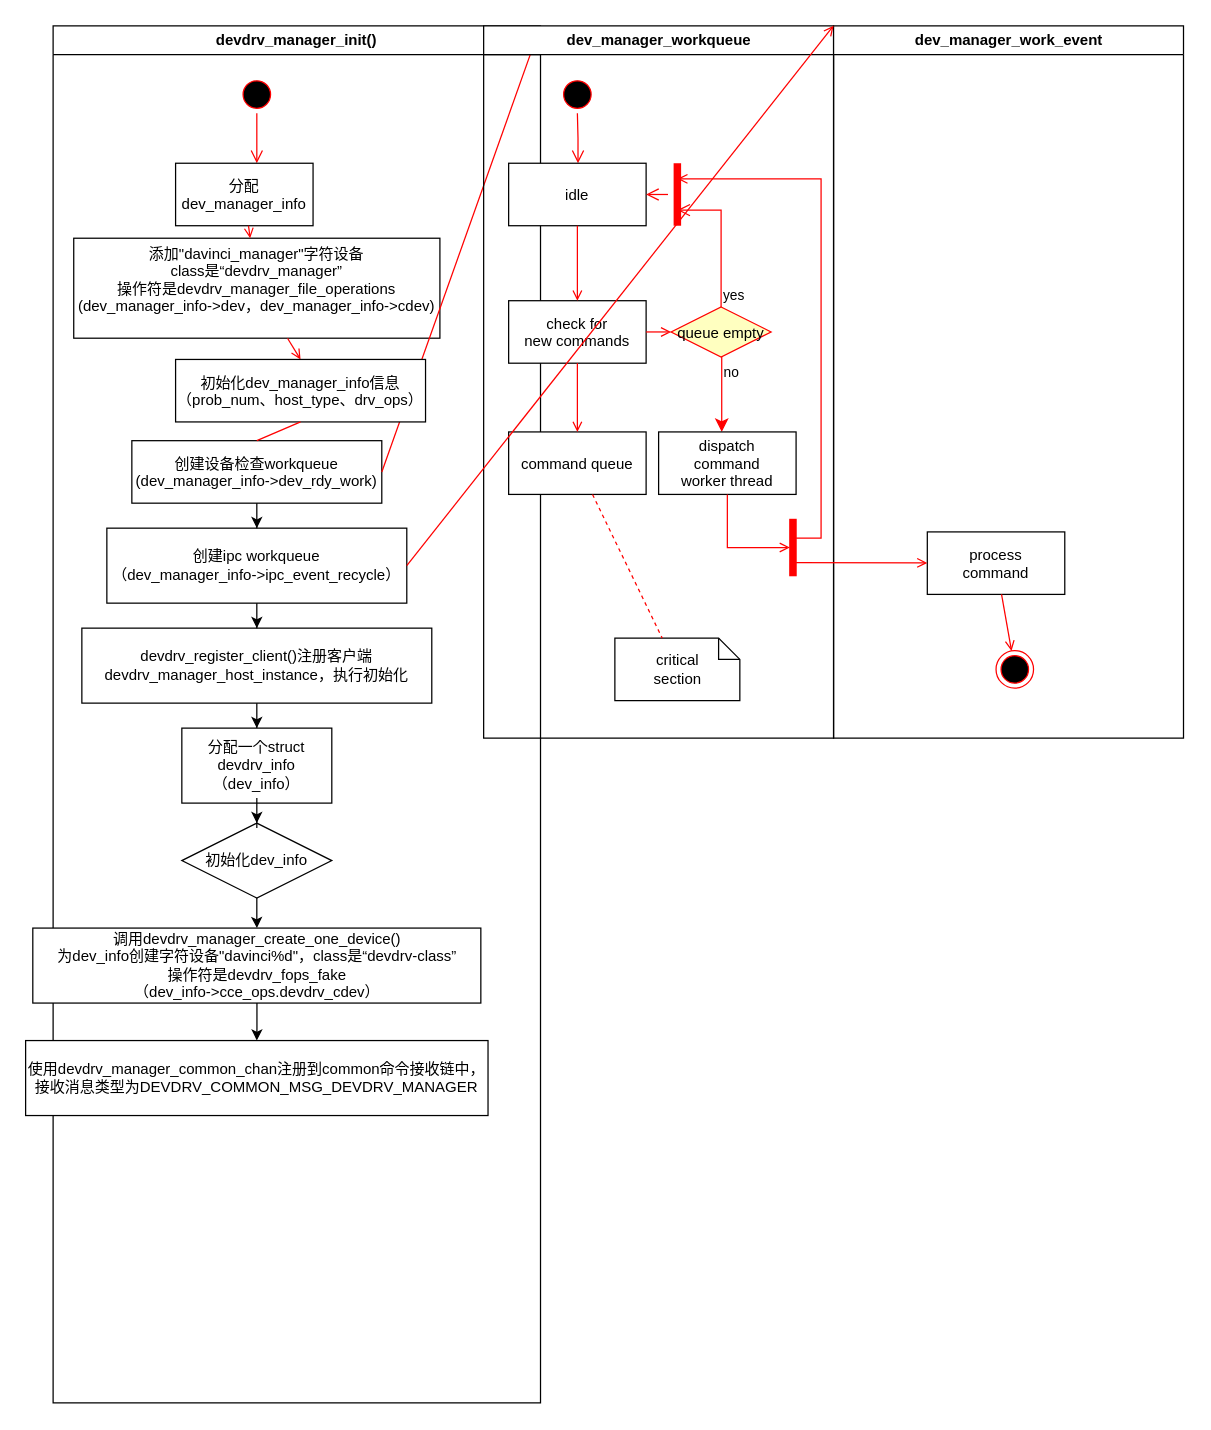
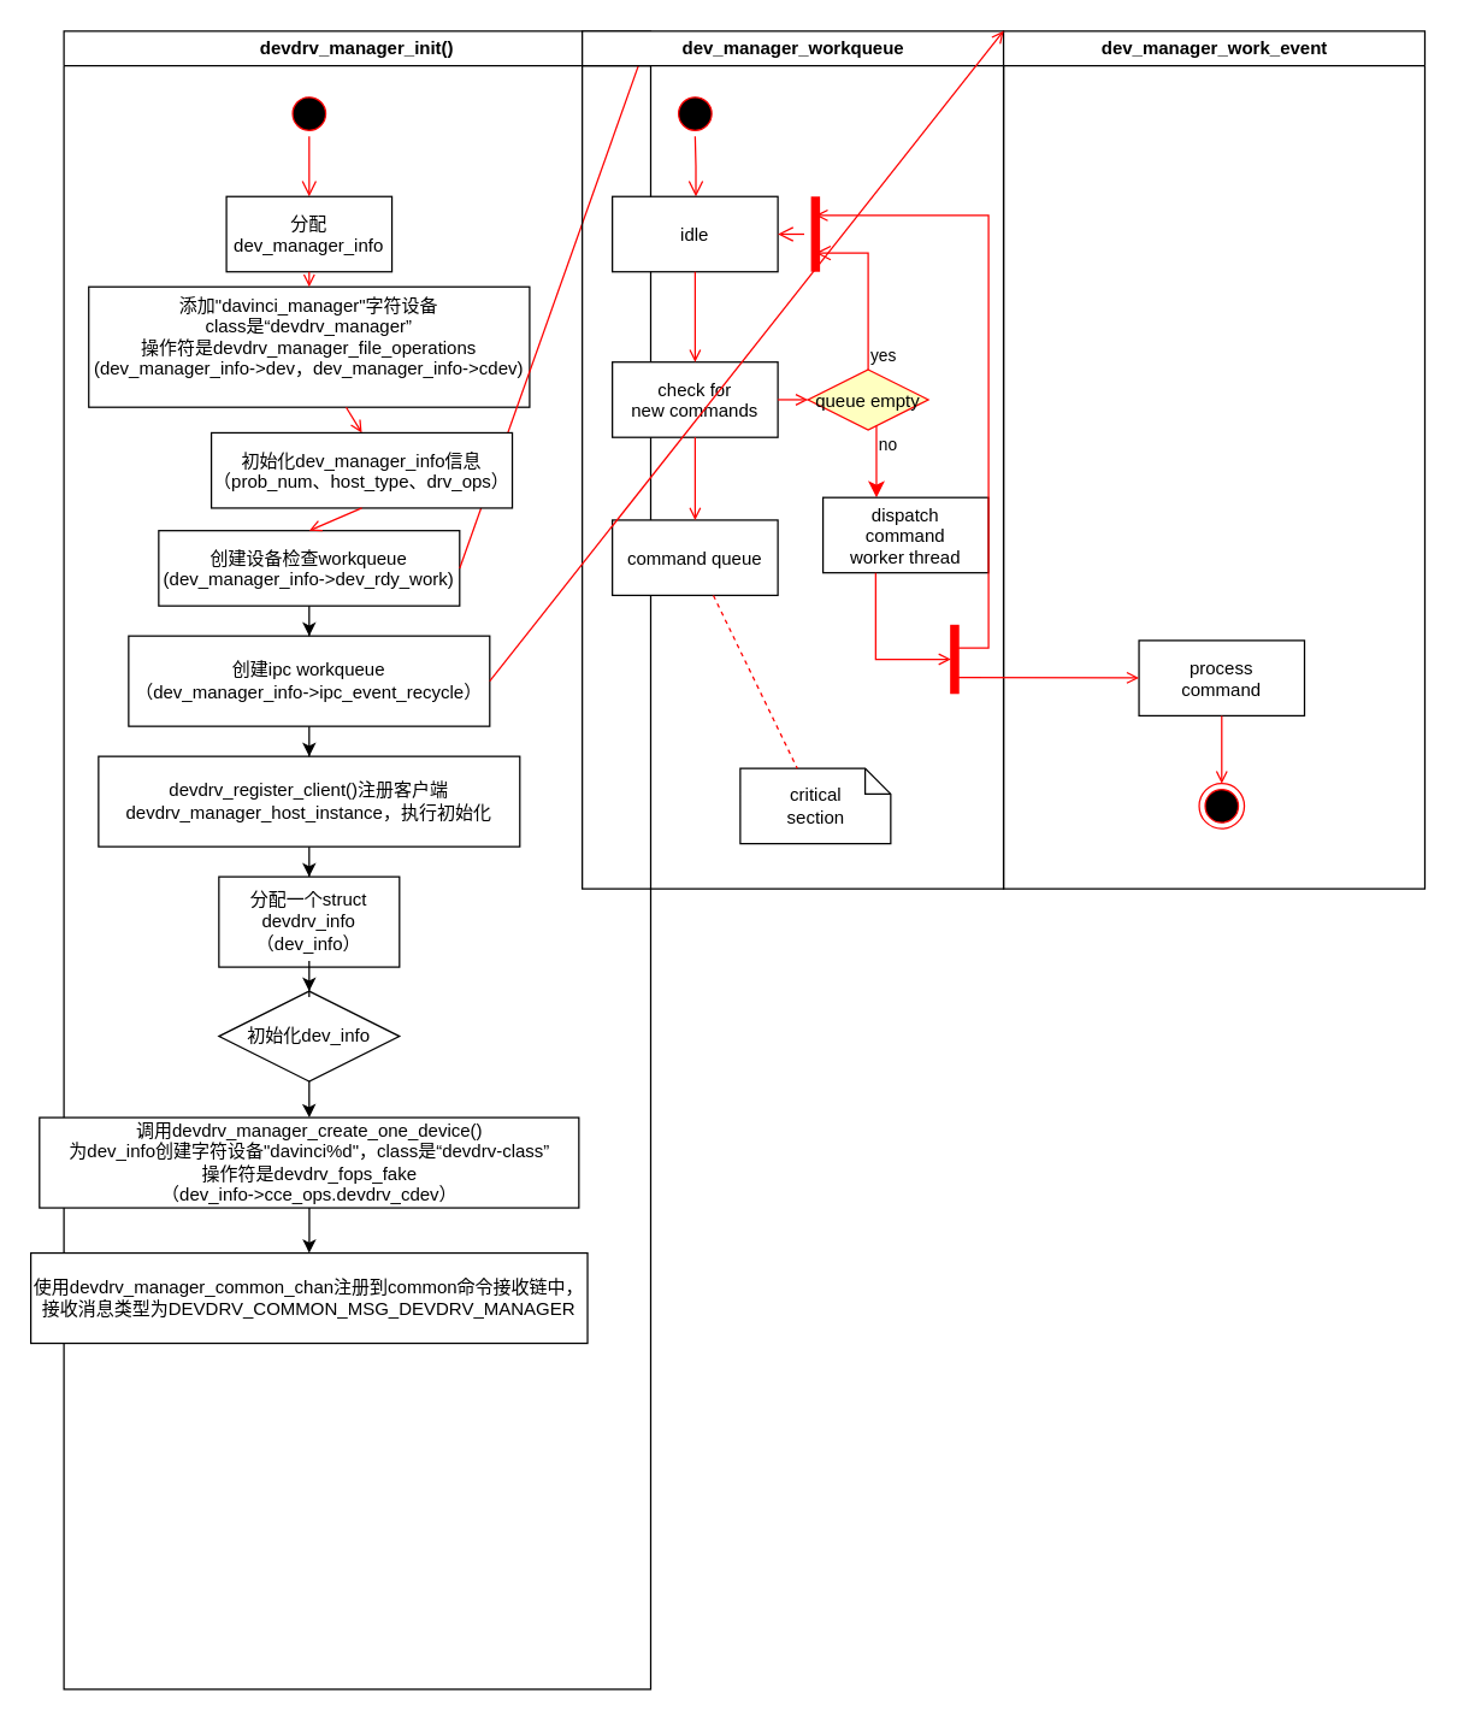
  <mxCell id="0" />
  <mxCell id="1" parent="0" />
  <mxCell id="2" value="devdrv_manager_init()" style="swimlane;whiteSpace=wrap" parent="1" vertex="1"><mxGeometry x="42" y="20" width="390" height="1102" as="geometry" /></mxCell>
  <mxCell id="3" value="" style="ellipse;shape=startState;fillColor=#000000;strokeColor=#ff0000;" parent="2" vertex="1"><mxGeometry x="148" y="40" width="30" height="30" as="geometry" /></mxCell>
  <mxCell id="4" value="" style="edgeStyle=elbowEdgeStyle;elbow=horizontal;verticalAlign=bottom;endArrow=open;endSize=8;strokeColor=#FF0000;endFill=1;rounded=0" parent="2" source="3" target="5" edge="1"><mxGeometry x="148" y="40" as="geometry"><mxPoint x="163" y="110" as="targetPoint" /></mxGeometry></mxCell>
- <mxCell id="5" value="分配&#10;dev_manager_info" style="" parent="2" vertex="1"><mxGeometry x="98" y="110" width="110" height="50" as="geometry" /></mxCell>
+ <mxCell id="5" value="分配&#10;dev_manager_info" style="" parent="2" vertex="1"><mxGeometry x="108" y="110" width="110" height="50" as="geometry" /></mxCell>
  <mxCell id="6" value="添加&quot;davinci_manager&quot;字符设备&#10;class是“devdrv_manager”&#10;操作符是devdrv_manager_file_operations&#10;(dev_manager_info-&gt;dev，dev_manager_info-&gt;cdev)&#10;" style="" parent="2" vertex="1"><mxGeometry x="16.5" y="170" width="293" height="80" as="geometry" /></mxCell>
  <mxCell id="7" value="" style="endArrow=open;strokeColor=#FF0000;endFill=1;rounded=0" parent="2" source="5" target="6" edge="1"><mxGeometry relative="1" as="geometry" /></mxCell>
  <mxCell id="8" value="创建设备检查workqueue&#10;(dev_manager_info-&gt;dev_rdy_work)" style="" parent="2" vertex="1"><mxGeometry x="63" y="332" width="200" height="50" as="geometry" /></mxCell>
  <mxCell id="9" value="" style="endArrow=open;strokeColor=#FF0000;endFill=1;rounded=0;entryX=0.5;entryY=0;entryDx=0;entryDy=0;" parent="2" source="6" target="13" edge="1"><mxGeometry relative="1" as="geometry"><mxPoint x="163" y="292" as="targetPoint" /></mxGeometry></mxCell>
  <mxCell id="10" value="" style="endArrow=open;strokeColor=#FF0000;endFill=1;rounded=0;exitX=1;exitY=0.5;exitDx=0;exitDy=0;entryX=1;entryY=0;entryDx=0;entryDy=0;" edge="1" parent="2" source="8" target="2"><mxGeometry relative="1" as="geometry"><mxPoint x="125" y="270" as="sourcePoint" /><mxPoint x="125" y="335" as="targetPoint" /></mxGeometry></mxCell>
  <mxCell id="11" value="创建ipc workqueue&lt;br&gt;（dev_manager_info-&amp;gt;ipc_event_recycle）" style="whiteSpace=wrap;html=1;" vertex="1" parent="2"><mxGeometry x="43" y="402" width="240" height="60" as="geometry" /></mxCell>
  <mxCell id="12" value="" style="edgeStyle=orthogonalEdgeStyle;rounded=0;orthogonalLoop=1;jettySize=auto;html=1;" edge="1" parent="2" source="8" target="11"><mxGeometry relative="1" as="geometry" /></mxCell>
  <mxCell id="13" value="初始化dev_manager_info信息&#10;（prob_num、host_type、drv_ops）" style="" vertex="1" parent="2"><mxGeometry x="98" y="267" width="200" height="50" as="geometry" /></mxCell>
- <mxCell id="14" value="" style="endArrow=none;strokeColor=#FF0000;endFill=1;rounded=0;entryX=0.5;entryY=0;entryDx=0;entryDy=0;exitX=0.5;exitY=1;exitDx=0;exitDy=0;" edge="1" parent="2" source="13" target="8"><mxGeometry relative="1" as="geometry"><mxPoint x="273" y="398" as="sourcePoint" /><mxPoint x="273" y="423" as="targetPoint" /></mxGeometry></mxCell>
+ <mxCell id="14" value="" style="endArrow=open;strokeColor=#FF0000;endFill=1;rounded=0;entryX=0.5;entryY=0;entryDx=0;entryDy=0;exitX=0.5;exitY=1;exitDx=0;exitDy=0;" edge="1" parent="2" source="13" target="8"><mxGeometry relative="1" as="geometry"><mxPoint x="273" y="398" as="sourcePoint" /><mxPoint x="273" y="423" as="targetPoint" /></mxGeometry></mxCell>
  <mxCell id="15" value="devdrv_register_client()注册客户端devdrv_manager_host_instance，执行初始化" style="whiteSpace=wrap;html=1;" vertex="1" parent="2"><mxGeometry x="23" y="482" width="280" height="60" as="geometry" /></mxCell>
  <mxCell id="16" value="" style="edgeStyle=orthogonalEdgeStyle;rounded=0;orthogonalLoop=1;jettySize=auto;html=1;" edge="1" parent="2" source="11" target="15"><mxGeometry relative="1" as="geometry" /></mxCell>
  <mxCell id="17" value="分配一个struct devdrv_info&lt;br&gt;（dev_info）" style="whiteSpace=wrap;html=1;" vertex="1" parent="2"><mxGeometry x="103" y="562" width="120" height="60" as="geometry" /></mxCell>
  <mxCell id="18" value="" style="edgeStyle=orthogonalEdgeStyle;rounded=0;orthogonalLoop=1;jettySize=auto;html=1;" edge="1" parent="2" source="15" target="17"><mxGeometry relative="1" as="geometry" /></mxCell>
  <mxCell id="19" value="初始化dev_info" style="rhombus;whiteSpace=wrap;html=1;" vertex="1" parent="2"><mxGeometry x="103" y="638" width="120" height="60" as="geometry" /></mxCell>
  <mxCell id="20" value="" style="edgeStyle=orthogonalEdgeStyle;rounded=0;orthogonalLoop=1;jettySize=auto;html=1;" edge="1" parent="2" source="17" target="19"><mxGeometry relative="1" as="geometry" /></mxCell>
  <mxCell id="21" value="调用devdrv_manager_create_one_device()&lt;br&gt;为dev_info创建字符设备&quot;davinci%d&quot;，class是“devdrv-class”&lt;br&gt;操作符是devdrv_fops_fake&lt;br&gt;（dev_info-&amp;gt;cce_ops.devdrv_cdev）" style="whiteSpace=wrap;html=1;" vertex="1" parent="2"><mxGeometry x="-16.25" y="722" width="358.5" height="60" as="geometry" /></mxCell>
  <mxCell id="22" value="" style="edgeStyle=orthogonalEdgeStyle;rounded=0;orthogonalLoop=1;jettySize=auto;html=1;" edge="1" parent="2" source="19" target="21"><mxGeometry relative="1" as="geometry" /></mxCell>
  <mxCell id="23" value="使用devdrv_manager_common_chan注册到common命令接收链中，接收消息类型为DEVDRV_COMMON_MSG_DEVDRV_MANAGER" style="whiteSpace=wrap;html=1;" vertex="1" parent="2"><mxGeometry x="-22" y="812" width="370" height="60" as="geometry" /></mxCell>
  <mxCell id="24" value="" style="edgeStyle=orthogonalEdgeStyle;rounded=0;orthogonalLoop=1;jettySize=auto;html=1;" edge="1" parent="2" source="21" target="23"><mxGeometry relative="1" as="geometry" /></mxCell>
  <mxCell id="25" value="dev_manager_workqueue" style="swimlane;whiteSpace=wrap" parent="1" vertex="1"><mxGeometry x="386.5" y="20" width="280" height="570" as="geometry" /></mxCell>
  <mxCell id="26" value="" style="ellipse;shape=startState;fillColor=#000000;strokeColor=#ff0000;" parent="25" vertex="1"><mxGeometry x="60" y="40" width="30" height="30" as="geometry" /></mxCell>
  <mxCell id="27" value="" style="edgeStyle=elbowEdgeStyle;elbow=horizontal;verticalAlign=bottom;endArrow=open;endSize=8;strokeColor=#FF0000;endFill=1;rounded=0" parent="25" source="26" target="28" edge="1"><mxGeometry x="40" y="20" as="geometry"><mxPoint x="55" y="90" as="targetPoint" /></mxGeometry></mxCell>
  <mxCell id="28" value="idle" style="" parent="25" vertex="1"><mxGeometry x="20" y="110" width="110" height="50" as="geometry" /></mxCell>
  <mxCell id="29" value="check for &#10;new commands" style="" parent="25" vertex="1"><mxGeometry x="20" y="220" width="110" height="50" as="geometry" /></mxCell>
  <mxCell id="30" value="" style="endArrow=open;strokeColor=#FF0000;endFill=1;rounded=0" parent="25" source="28" target="29" edge="1"><mxGeometry relative="1" as="geometry" /></mxCell>
  <mxCell id="31" value="command queue" style="" parent="25" vertex="1"><mxGeometry x="20" y="325" width="110" height="50" as="geometry" /></mxCell>
  <mxCell id="32" value="" style="endArrow=open;strokeColor=#FF0000;endFill=1;rounded=0" parent="25" source="29" target="31" edge="1"><mxGeometry relative="1" as="geometry" /></mxCell>
  <mxCell id="33" value="queue empty" style="rhombus;fillColor=#ffffc0;strokeColor=#ff0000;" parent="25" vertex="1"><mxGeometry x="150" y="225" width="80" height="40" as="geometry" /></mxCell>
  <mxCell id="34" value="yes" style="edgeStyle=elbowEdgeStyle;elbow=horizontal;align=left;verticalAlign=bottom;endArrow=open;endSize=8;strokeColor=#FF0000;exitX=0.5;exitY=0;endFill=1;rounded=0;entryX=0.75;entryY=0.5;entryPerimeter=0" parent="25" source="33" target="37" edge="1"><mxGeometry x="-1" relative="1" as="geometry"><mxPoint x="160" y="150" as="targetPoint" /><Array as="points"><mxPoint x="190" y="180" /></Array></mxGeometry></mxCell>
  <mxCell id="35" value="no" style="edgeStyle=elbowEdgeStyle;elbow=horizontal;align=left;verticalAlign=top;endArrow=classic;endSize=8;strokeColor=#FF0000;endFill=1;rounded=0;" parent="25" source="33" target="39" edge="1"><mxGeometry x="-1" relative="1" as="geometry"><mxPoint x="190" y="305" as="targetPoint" /></mxGeometry></mxCell>
  <mxCell id="36" value="" style="endArrow=open;strokeColor=#FF0000;endFill=1;rounded=0" parent="25" source="29" target="33" edge="1"><mxGeometry relative="1" as="geometry" /></mxCell>
  <mxCell id="37" value="" style="shape=line;strokeWidth=6;strokeColor=#ff0000;rotation=90" parent="25" vertex="1"><mxGeometry x="130" y="127.5" width="50" height="15" as="geometry" /></mxCell>
  <mxCell id="38" value="" style="edgeStyle=elbowEdgeStyle;elbow=horizontal;verticalAlign=bottom;endArrow=open;endSize=8;strokeColor=#FF0000;endFill=1;rounded=0" parent="25" source="37" target="28" edge="1"><mxGeometry x="130" y="90" as="geometry"><mxPoint x="230" y="140" as="targetPoint" /></mxGeometry></mxCell>
- <mxCell id="39" value="dispatch&#10;command&#10;worker thread" style="" parent="25" vertex="1"><mxGeometry x="140" y="325" width="110" height="50" as="geometry" /></mxCell>
+ <mxCell id="39" value="dispatch&#10;command&#10;worker thread" style="" parent="25" vertex="1"><mxGeometry x="160" y="310" width="110" height="50" as="geometry" /></mxCell>
  <mxCell id="40" value="critical&#10;section" style="shape=note;whiteSpace=wrap;size=17" parent="25" vertex="1"><mxGeometry x="105" y="490" width="100" height="50" as="geometry" /></mxCell>
  <mxCell id="41" value="" style="endArrow=none;strokeColor=#FF0000;endFill=0;rounded=0;dashed=1" parent="25" source="31" target="40" edge="1"><mxGeometry relative="1" as="geometry" /></mxCell>
  <mxCell id="42" value="" style="whiteSpace=wrap;strokeColor=#FF0000;fillColor=#FF0000" parent="25" vertex="1"><mxGeometry x="245" y="395" width="5" height="45" as="geometry" /></mxCell>
  <mxCell id="43" value="" style="edgeStyle=elbowEdgeStyle;elbow=horizontal;entryX=0;entryY=0.5;strokeColor=#FF0000;endArrow=open;endFill=1;rounded=0" parent="25" source="39" target="42" edge="1"><mxGeometry width="100" height="100" relative="1" as="geometry"><mxPoint x="60" y="480" as="sourcePoint" /><mxPoint x="160" y="380" as="targetPoint" /><Array as="points"><mxPoint x="195" y="400" /></Array></mxGeometry></mxCell>
  <mxCell id="44" value="dev_manager_work_event" style="swimlane;whiteSpace=wrap" parent="1" vertex="1"><mxGeometry x="666.5" y="20" width="280" height="570" as="geometry" /></mxCell>
- <mxCell id="45" value="process&#10;command" style="" parent="44" vertex="1"><mxGeometry x="75" y="405" width="110" height="50" as="geometry" /></mxCell>
+ <mxCell id="45" value="process&#10;command" style="" parent="44" vertex="1"><mxGeometry x="90" y="405" width="110" height="50" as="geometry" /></mxCell>
  <mxCell id="46" value="" style="edgeStyle=elbowEdgeStyle;elbow=horizontal;strokeColor=#FF0000;endArrow=open;endFill=1;rounded=0;entryX=0.25;entryY=0.5;entryPerimeter=0" parent="44" target="37" edge="1"><mxGeometry width="100" height="100" relative="1" as="geometry"><mxPoint x="-30" y="410" as="sourcePoint" /><mxPoint x="-120" y="120" as="targetPoint" /><Array as="points"><mxPoint x="-10" y="135" /></Array></mxGeometry></mxCell>
  <mxCell id="47" value="" style="edgeStyle=none;strokeColor=#FF0000;endArrow=open;endFill=1;rounded=0" parent="44" target="45" edge="1"><mxGeometry width="100" height="100" relative="1" as="geometry"><mxPoint x="-30" y="429.5" as="sourcePoint" /><mxPoint x="90" y="429.5" as="targetPoint" /></mxGeometry></mxCell>
  <mxCell id="48" value="" style="ellipse;shape=endState;fillColor=#000000;strokeColor=#ff0000" parent="44" vertex="1"><mxGeometry x="130" y="500" width="30" height="30" as="geometry" /></mxCell>
  <mxCell id="49" value="" style="endArrow=open;strokeColor=#FF0000;endFill=1;rounded=0" parent="44" source="45" target="48" edge="1"><mxGeometry relative="1" as="geometry" /></mxCell>
  <mxCell id="50" value="" style="endArrow=open;strokeColor=#FF0000;endFill=1;rounded=0;exitX=1;exitY=0.5;exitDx=0;exitDy=0;entryX=0;entryY=0;entryDx=0;entryDy=0;" edge="1" parent="1" source="11" target="44"><mxGeometry relative="1" as="geometry"><mxPoint x="315" y="337" as="sourcePoint" /><mxPoint x="396.5" y="30" as="targetPoint" /></mxGeometry></mxCell>
